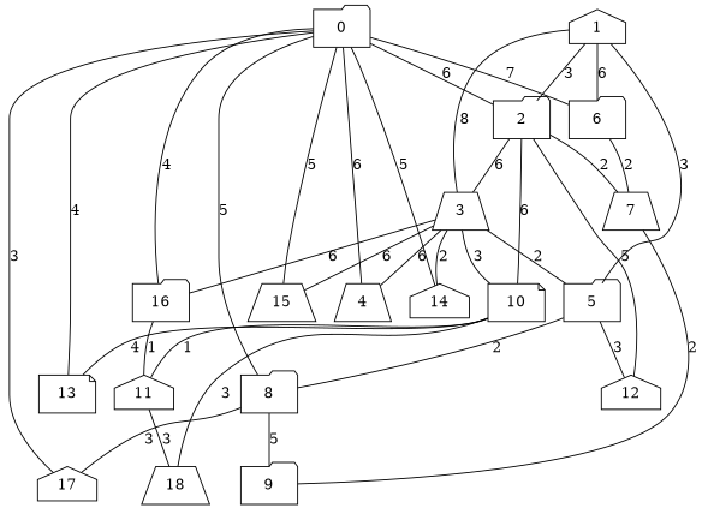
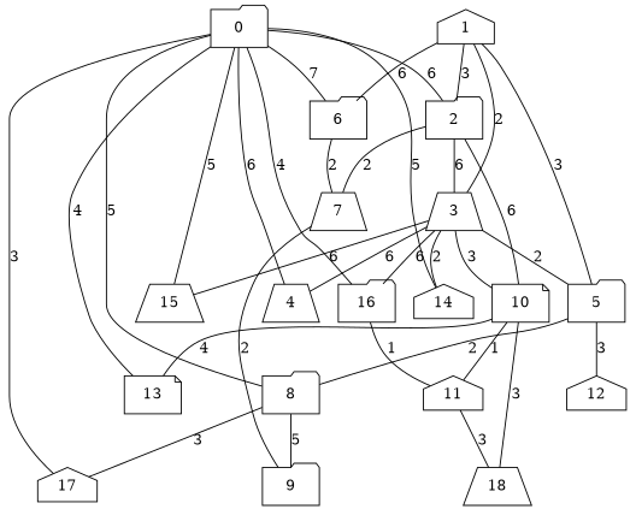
  graph {
    node [habit=8 shape=folder x=7 y=7]
    edge [weight=6]
    0 [habit=1 y=4]
    2 [y=8]
    4 [habit=9 shape=trapezium x=6 y=1]
    6 [habit=6 x=6 y=9]
    8 [x=9 y=5]
    13 [habit=10 shape=note x=3 y=4]
    14 [base=1 shape=house x=4 y=3]
    15 [habit=2 shape=trapezium y=2]
    16 [habit=7 x=5 y=2]
    17 [habit=4 shape=house x=9 y=3]
    3 [habit=4 shape=trapezium x=5 y=5]
    7 [habit=9 shape=trapezium x=8 y=10]
    10 [habit=3 shape=note x=3]
    12 [habit=4 shape=house x=9]
    9 [base=2 habit=2 x=10 y=9]
    11 [habit=5 shape=house x=2 y=6]
    1 [habit=1 shape=house x=5]
    5 [habit=3 y=6]
    18 [habit=5 shape=trapezium x=1 y=8]
    0 -- 2 [label=6]
    0 -- 4 [label=6]
    0 -- 6 [label=7 weight=7]
    0 -- 8 [label=5 weight=5]
    0 -- 13 [label=4 weight=4]
    0 -- 14 [label=5 weight=5]
    0 -- 15 [label=5 weight=5]
    0 -- 16 [label=4 weight=4]
    0 -- 17 [label=3 weight=3]
    2 -- 3 [label=6]
    2 -- 7 [label=2 weight=2]
    2 -- 10 [label=6]
-   2 -- 12 [label=5 weight=5]
    6 -- 7 [label=2 weight=2]
    8 -- 17 [label=3 weight=3]
    8 -- 9 [label=5 weight=5]
    16 -- 11 [label=1 weight=1]
    3 -- 4 [label=6]
    3 -- 14 [label=2 weight=2]
    3 -- 15 [label=6]
    3 -- 16 [label=6]
    3 -- 10 [label=3 weight=3]
    3 -- 5 [label=2 weight=2]
    7 -- 9 [label=2 weight=2]
    10 -- 13 [label=4 weight=4]
    10 -- 11 [label=1 weight=1]
    10 -- 18 [label=3 weight=3]
    11 -- 18 [label=3 weight=3]
    1 -- 2 [label=3 weight=3]
    1 -- 6 [label=6]
-   1 -- 3 [label=8 weight=2]
+   1 -- 3 [label=2 weight=2]
    1 -- 5 [label=3 weight=5]
    5 -- 8 [label=2 weight=2]
    5 -- 12 [label=3 weight=3]
  }
